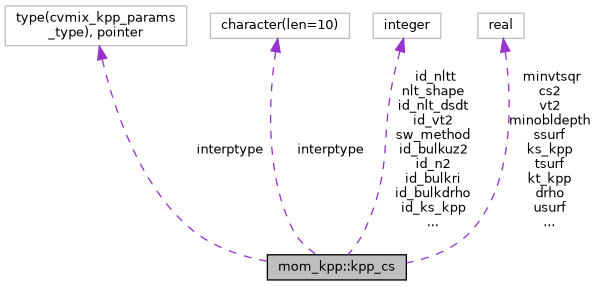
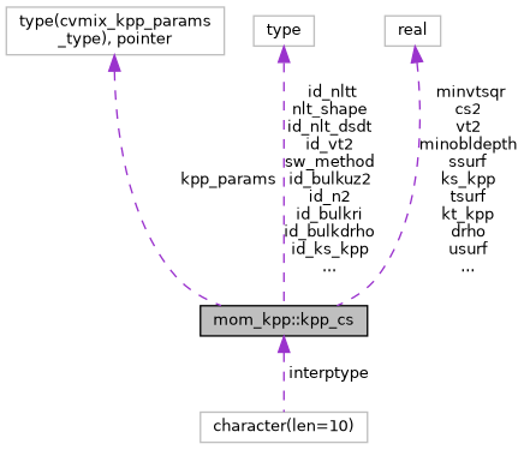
  digraph {
    rankdir=TB
    node [color=grey75 fillcolor=white fontname=Helvetica fontsize=10 shape=record style=filled]
    edge [color=darkorchid3 dir=back fontname=Helvetica fontsize=10 labelfontname=Helvetica labelfontsize=10 style=dashed]
    n1 [color=black fillcolor=grey75 fontcolor=black height=0.2 label="mom_kpp::kpp_cs" width=0.4]
    n2 [height=0.2 label="type(cvmix_kpp_params\l_type), pointer" width=0.4]
    n3 [height=0.2 label="character(len=10)" width=0.4]
-   n4 [height=0.2 label=integer width=0.4]
+   n4 [height=0.2 label=type width=0.4]
    n5 [height=0.2 label=real width=0.4]
-   n2 -> n1 [label=" interptype"]
-   n3 -> n1 [label=" interptype"]
+   n2 -> n1 [label=" kpp_params"]
+   n1 -> n3 [label=" interptype"]
    n4 -> n1 [label=" id_nltt\nnlt_shape\nid_nlt_dsdt\nid_vt2\nsw_method\nid_bulkuz2\nid_n2\nid_bulkri\nid_bulkdrho\nid_ks_kpp\n..."]
    n5 -> n1 [label=" minvtsqr\ncs2\nvt2\nminobldepth\nssurf\nks_kpp\ntsurf\nkt_kpp\ndrho\nusurf\n..."]
  }
